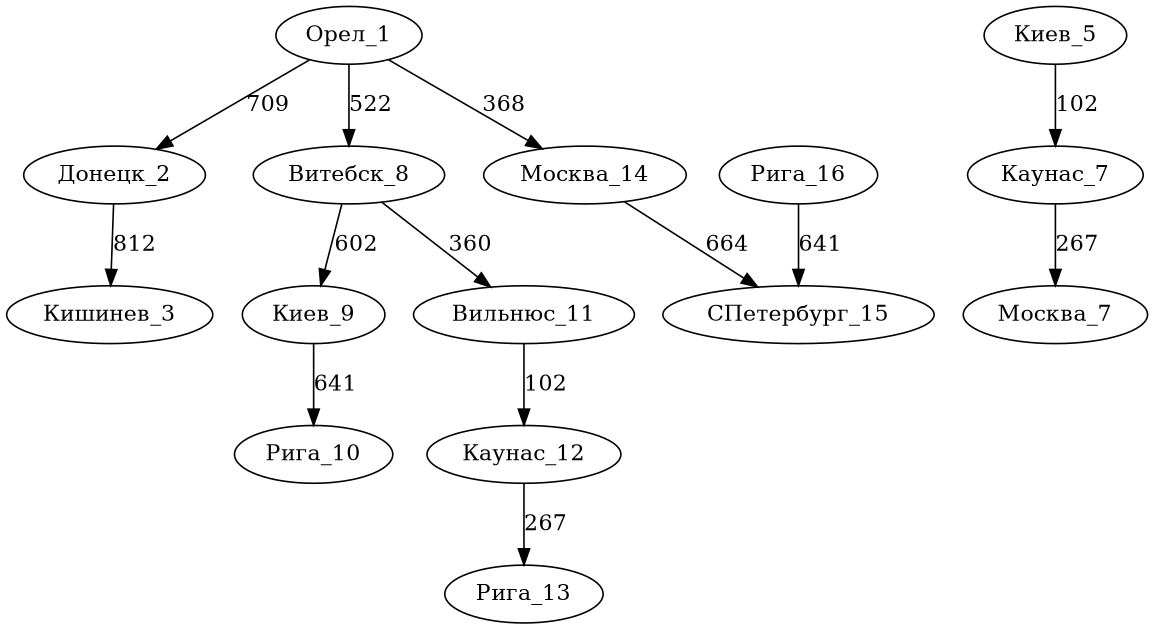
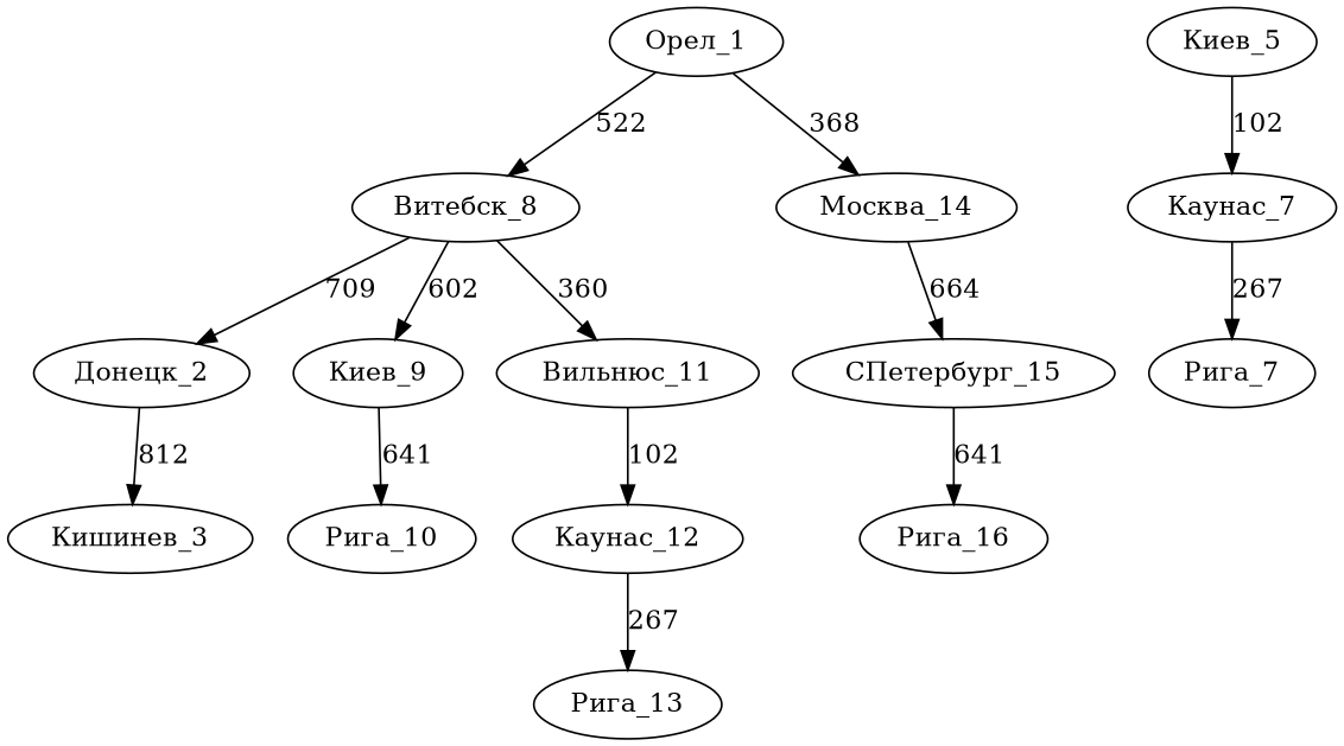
  digraph {
    "Орел_1"
    "Донецк_2"
    "Витебск_8"
    "Москва_14"
    "Кишинев_3"
    n6 [label="Киев_9"]
    "Вильнюс_11"
    "СПетербург_15"
    n9 [label="Киев_5"]
    n10 [label="Каунас_7"]
-   "Рига_7" [label="Москва_7"]
+   "Рига_7"
    "Рига_10"
    "Каунас_12"
    "Рига_13"
    "Рига_16"
-   "Орел_1" -> "Донецк_2" [label=709]
+   "Витебск_8" -> "Донецк_2" [label=709]
    "Орел_1" -> "Витебск_8" [label=522]
    "Орел_1" -> "Москва_14" [label=368]
    "Донецк_2" -> "Кишинев_3" [label=812]
    "Витебск_8" -> n6 [label=602]
    "Витебск_8" -> "Вильнюс_11" [label=360]
    "Москва_14" -> "СПетербург_15" [label=664]
    n6 -> "Рига_10" [label=641]
    "Вильнюс_11" -> "Каунас_12" [label=102]
-   "Рига_16" -> "СПетербург_15" [label=641]
+   "СПетербург_15" -> "Рига_16" [label=641]
    n9 -> n10 [label=102]
    n10 -> "Рига_7" [label=267]
    "Каунас_12" -> "Рига_13" [label=267]
  }
